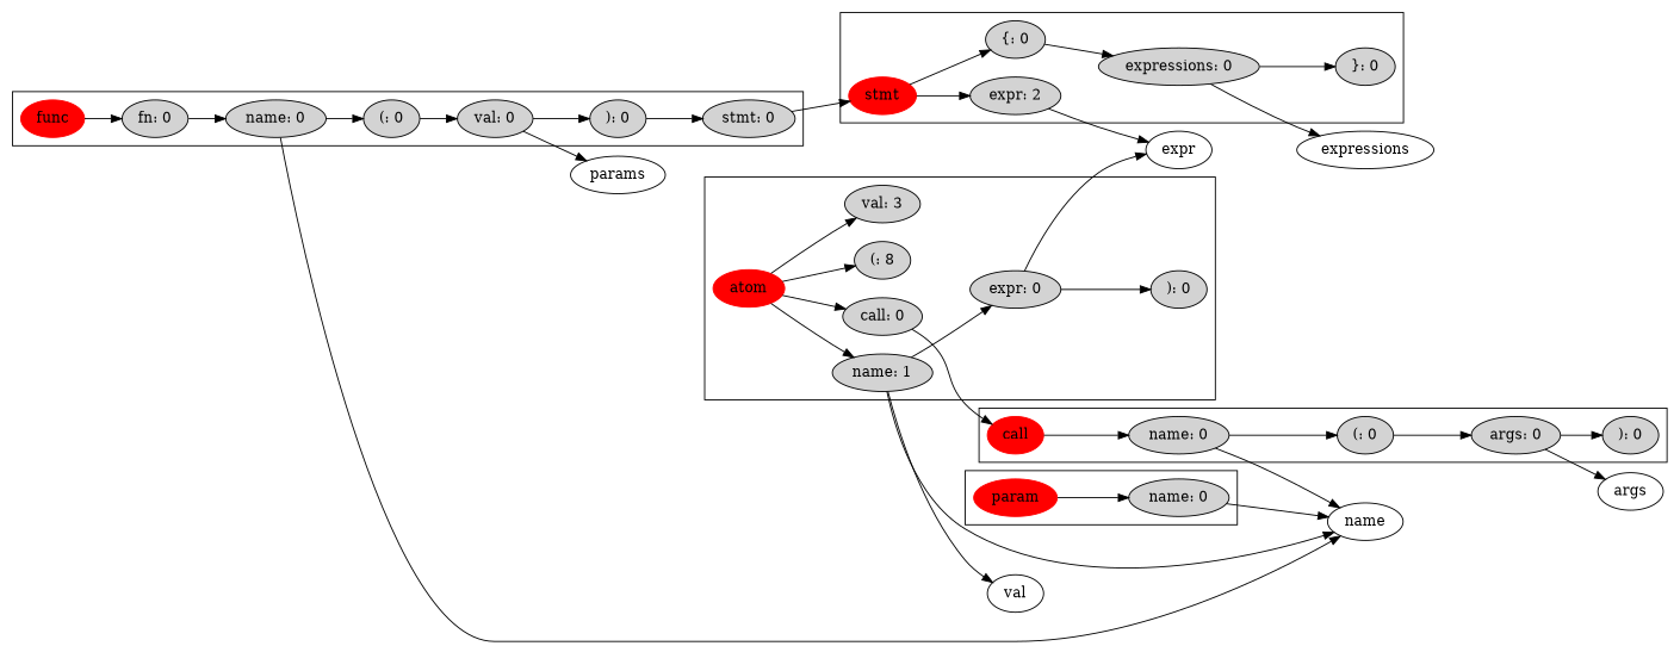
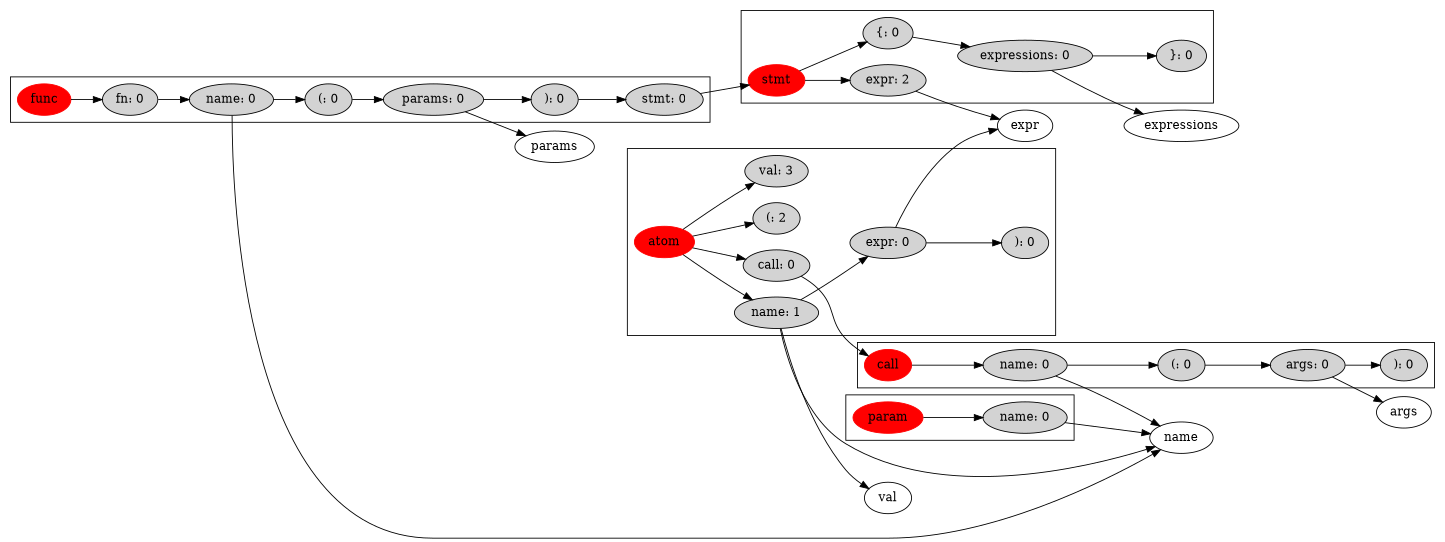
  digraph {
    rankdir=LR
    node [style=filled shape=ellipse]
    stmt [color=red shape=""]
    n2 [label="{: 0"]
    n3 [label="expr: 2"]
    n4 [label="expressions: 0"]
    n5 [label="}: 0"]
    param [color=red shape=""]
    n7 [label="name: 0"]
    atom [color=red shape=""]
    n9 [label="call: 0"]
    n10 [label="name: 1"]
-   n11 [label="(: 8"]
+   n11 [label="(: 2"]
    n12 [label="val: 3"]
    n13 [label="expr: 0"]
    n14 [label="): 0"]
    call [color=red shape=""]
    n16 [label="name: 0"]
    n17 [label="(: 0"]
    n18 [label="args: 0"]
    n19 [label="): 0"]
    func [color=red shape=""]
    n21 [label="fn: 0"]
    n22 [label="name: 0"]
    n23 [label="(: 0"]
-   n24 [label="val: 0"]
+   n24 [label="params: 0"]
    n25 [label="): 0"]
    n26 [label="stmt: 0"]
    expr [style="" shape=""]
    expressions [style="" shape=""]
    name [style="" shape=""]
    val [style="" shape=""]
    args [style="" shape=""]
    params [style="" shape=""]
    subgraph cluster_1 {
      stmt
      n2
      n3
      n4
      n5
    }
    subgraph cluster_2 {
      param
      n7
    }
    subgraph cluster_3 {
      atom
      n9
      n10
      n11
      n12
      n13
      n14
    }
    subgraph cluster_4 {
      call
      n16
      n17
      n18
      n19
    }
    subgraph cluster_5 {
      func
      n21
      n22
      n23
      n24
      n25
      n26
    }
    stmt -> n2
    stmt -> n3
    n2 -> n4
    n3 -> expr
    n4 -> n5
    n4 -> expressions
    param -> n7
    n7 -> name
    atom -> n9
    atom -> n10
    atom -> n11
    atom -> n12
    n9 -> call
    n10 -> n13
    n10 -> name
    n10 -> val
    n13 -> n14
    n13 -> expr
    call -> n16
    n16 -> n17
    n16 -> name
    n17 -> n18
    n18 -> n19
    n18 -> args
    func -> n21
    n21 -> n22
    n22 -> n23
    n22 -> name
    n23 -> n24
    n24 -> n25
    n24 -> params
    n25 -> n26
    n26 -> stmt
  }
